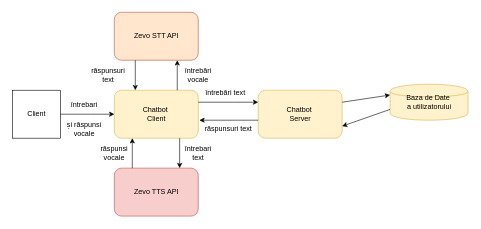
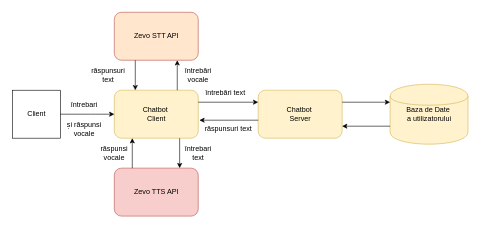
  <mxCell id="0" />
  <mxCell id="1" parent="0" />
  <mxCell id="2" value="Client" style="shape=person;html=1;" vertex="1" parent="1"><mxGeometry x="20" y="150" width="80" height="80" as="geometry" /></mxCell>
  <mxCell id="3" value="Chatbot&amp;nbsp;&lt;div&gt;Client&lt;/div&gt;" style="rounded=1;fillColor=#FFF2CC;strokeColor=#D6B656;html=1;" vertex="1" parent="1"><mxGeometry x="190" y="150" width="140" height="80" as="geometry" /></mxCell>
  <mxCell id="4" value="Chatbot&amp;nbsp;&lt;div&gt;Server&lt;/div&gt;" style="rounded=1;fillColor=#FFF2CC;strokeColor=#D6B656;html=1;" vertex="1" parent="1"><mxGeometry x="430" y="150" width="140" height="80" as="geometry" /></mxCell>
- <mxCell id="5" value="Baza de Date&amp;nbsp;&lt;div&gt;a utilizatorului&lt;/div&gt;" style="shape=cylinder;fillColor=#FFF2CC;strokeColor=#D6B656;html=1;" vertex="1" parent="1"><mxGeometry x="650" y="140" width="130" height="60" as="geometry" /></mxCell>
+ <mxCell id="5" value="Baza de Date&amp;nbsp;&lt;div&gt;a utilizatorului&lt;/div&gt;" style="shape=cylinder;fillColor=#FFF2CC;strokeColor=#D6B656;html=1;" vertex="1" parent="1"><mxGeometry x="650" y="140" width="130" height="100" as="geometry" /></mxCell>
  <mxCell id="6" value="Zevo STT API" style="rounded=1;fillColor=#ffe6cc;strokeColor=#B85450;html=1;" vertex="1" parent="1"><mxGeometry x="190" y="20" width="140" height="80" as="geometry" /></mxCell>
  <mxCell id="7" value="Zevo TTS API" style="rounded=1;fillColor=#F8CECC;strokeColor=#B85450;html=1;" vertex="1" parent="1"><mxGeometry x="190" y="280" width="140" height="80" as="geometry" /></mxCell>
  <mxCell id="8" style="edgeStyle=elbowEdgeStyle;rounded=0;orthogonalLoop=1;" edge="1" parent="1" source="2" target="3"><mxGeometry relative="1" as="geometry"><Array as="points"><mxPoint x="150" y="190" /></Array></mxGeometry></mxCell>
  <mxCell id="9" value="" style="edgeStyle=elbowEdgeStyle;rounded=0;orthogonalLoop=1;html=1;" edge="1" parent="1" source="3" target="4"><mxGeometry y="-10" relative="1" as="geometry"><Array as="points"><mxPoint x="390" y="170" /></Array><mxPoint as="offset" /></mxGeometry></mxCell>
  <mxCell id="10" value="întrebări text" style="text;html=1;align=center;verticalAlign=middle;resizable=0;points=[];autosize=1;strokeColor=none;fillColor=none;" vertex="1" parent="1"><mxGeometry x="330" y="140" width="90" height="30" as="geometry" /></mxCell>
  <mxCell id="11" value="răspunsuri text" style="text;html=1;align=center;verticalAlign=middle;resizable=0;points=[];autosize=1;strokeColor=none;fillColor=none;" vertex="1" parent="1"><mxGeometry x="330" y="200" width="100" height="30" as="geometry" /></mxCell>
  <mxCell id="12" value="" style="endArrow=classic;html=1;rounded=0;entryX=1.014;entryY=0.625;entryDx=0;entryDy=0;entryPerimeter=0;" edge="1" parent="1" target="3"><mxGeometry width="50" height="50" relative="1" as="geometry"><mxPoint x="430" y="200" as="sourcePoint" /><mxPoint x="460" y="280" as="targetPoint" /><Array as="points"><mxPoint x="390" y="200" /></Array></mxGeometry></mxCell>
  <mxCell id="13" value="" style="endArrow=classic;html=1;rounded=0;entryX=0.75;entryY=1;entryDx=0;entryDy=0;exitX=0.75;exitY=0;exitDx=0;exitDy=0;" edge="1" parent="1" source="3" target="6"><mxGeometry width="50" height="50" relative="1" as="geometry"><mxPoint x="410" y="330" as="sourcePoint" /><mxPoint x="460" y="280" as="targetPoint" /><Array as="points" /></mxGeometry></mxCell>
  <mxCell id="14" value="" style="endArrow=classic;html=1;rounded=0;entryX=0.25;entryY=0;entryDx=0;entryDy=0;exitX=0.25;exitY=1;exitDx=0;exitDy=0;" edge="1" parent="1" source="6" target="3"><mxGeometry width="50" height="50" relative="1" as="geometry"><mxPoint x="410" y="330" as="sourcePoint" /><mxPoint x="460" y="280" as="targetPoint" /></mxGeometry></mxCell>
  <mxCell id="15" value="întrebări vocale" style="text;html=1;align=center;verticalAlign=middle;whiteSpace=wrap;rounded=0;" vertex="1" parent="1"><mxGeometry x="300" y="110" width="60" height="30" as="geometry" /></mxCell>
  <mxCell id="16" value="răspunsuri text" style="text;html=1;align=center;verticalAlign=middle;whiteSpace=wrap;rounded=0;" vertex="1" parent="1"><mxGeometry x="150" y="110" width="60" height="30" as="geometry" /></mxCell>
  <mxCell id="17" value="întrebari" style="text;html=1;align=center;verticalAlign=middle;whiteSpace=wrap;rounded=0;" vertex="1" parent="1"><mxGeometry x="110" y="160" width="60" height="30" as="geometry" /></mxCell>
  <mxCell id="18" value="și răspunsi vocale" style="text;html=1;align=center;verticalAlign=middle;whiteSpace=wrap;rounded=0;" vertex="1" parent="1"><mxGeometry x="110" y="200" width="60" height="30" as="geometry" /></mxCell>
  <mxCell id="19" value="" style="endArrow=classic;html=1;rounded=0;entryX=0.25;entryY=0;entryDx=0;entryDy=0;exitX=0.25;exitY=1;exitDx=0;exitDy=0;" edge="1" parent="1"><mxGeometry width="50" height="50" relative="1" as="geometry"><mxPoint x="299" y="230" as="sourcePoint" /><mxPoint x="299" y="280" as="targetPoint" /><Array as="points"><mxPoint x="299" y="230" /></Array></mxGeometry></mxCell>
  <mxCell id="20" value="" style="endArrow=classic;html=1;rounded=0;entryX=0.75;entryY=1;entryDx=0;entryDy=0;exitX=0.75;exitY=0;exitDx=0;exitDy=0;" edge="1" parent="1"><mxGeometry width="50" height="50" relative="1" as="geometry"><mxPoint x="220" y="280" as="sourcePoint" /><mxPoint x="220" y="230" as="targetPoint" /><Array as="points" /></mxGeometry></mxCell>
  <mxCell id="21" value="răspunsi vocale" style="text;html=1;align=center;verticalAlign=middle;whiteSpace=wrap;rounded=0;" vertex="1" parent="1"><mxGeometry x="160" y="240" width="60" height="30" as="geometry" /></mxCell>
  <mxCell id="22" value="întrebari text" style="text;html=1;align=center;verticalAlign=middle;whiteSpace=wrap;rounded=0;" vertex="1" parent="1"><mxGeometry x="300" y="240" width="60" height="30" as="geometry" /></mxCell>
  <mxCell id="23" value="" style="endArrow=classic;html=1;rounded=0;entryX=1;entryY=0.75;entryDx=0;entryDy=0;exitX=0;exitY=0.7;exitDx=0;exitDy=0;" edge="1" parent="1" source="5" target="4"><mxGeometry width="50" height="50" relative="1" as="geometry"><mxPoint x="375" y="390" as="sourcePoint" /><mxPoint x="425" y="340" as="targetPoint" /></mxGeometry></mxCell>
  <mxCell id="24" value="" style="endArrow=classic;html=1;rounded=0;entryX=0;entryY=0.3;entryDx=0;entryDy=0;exitX=1;exitY=0.25;exitDx=0;exitDy=0;" edge="1" parent="1" source="4" target="5"><mxGeometry width="50" height="50" relative="1" as="geometry"><mxPoint x="375" y="390" as="sourcePoint" /><mxPoint x="425" y="340" as="targetPoint" /></mxGeometry></mxCell>
